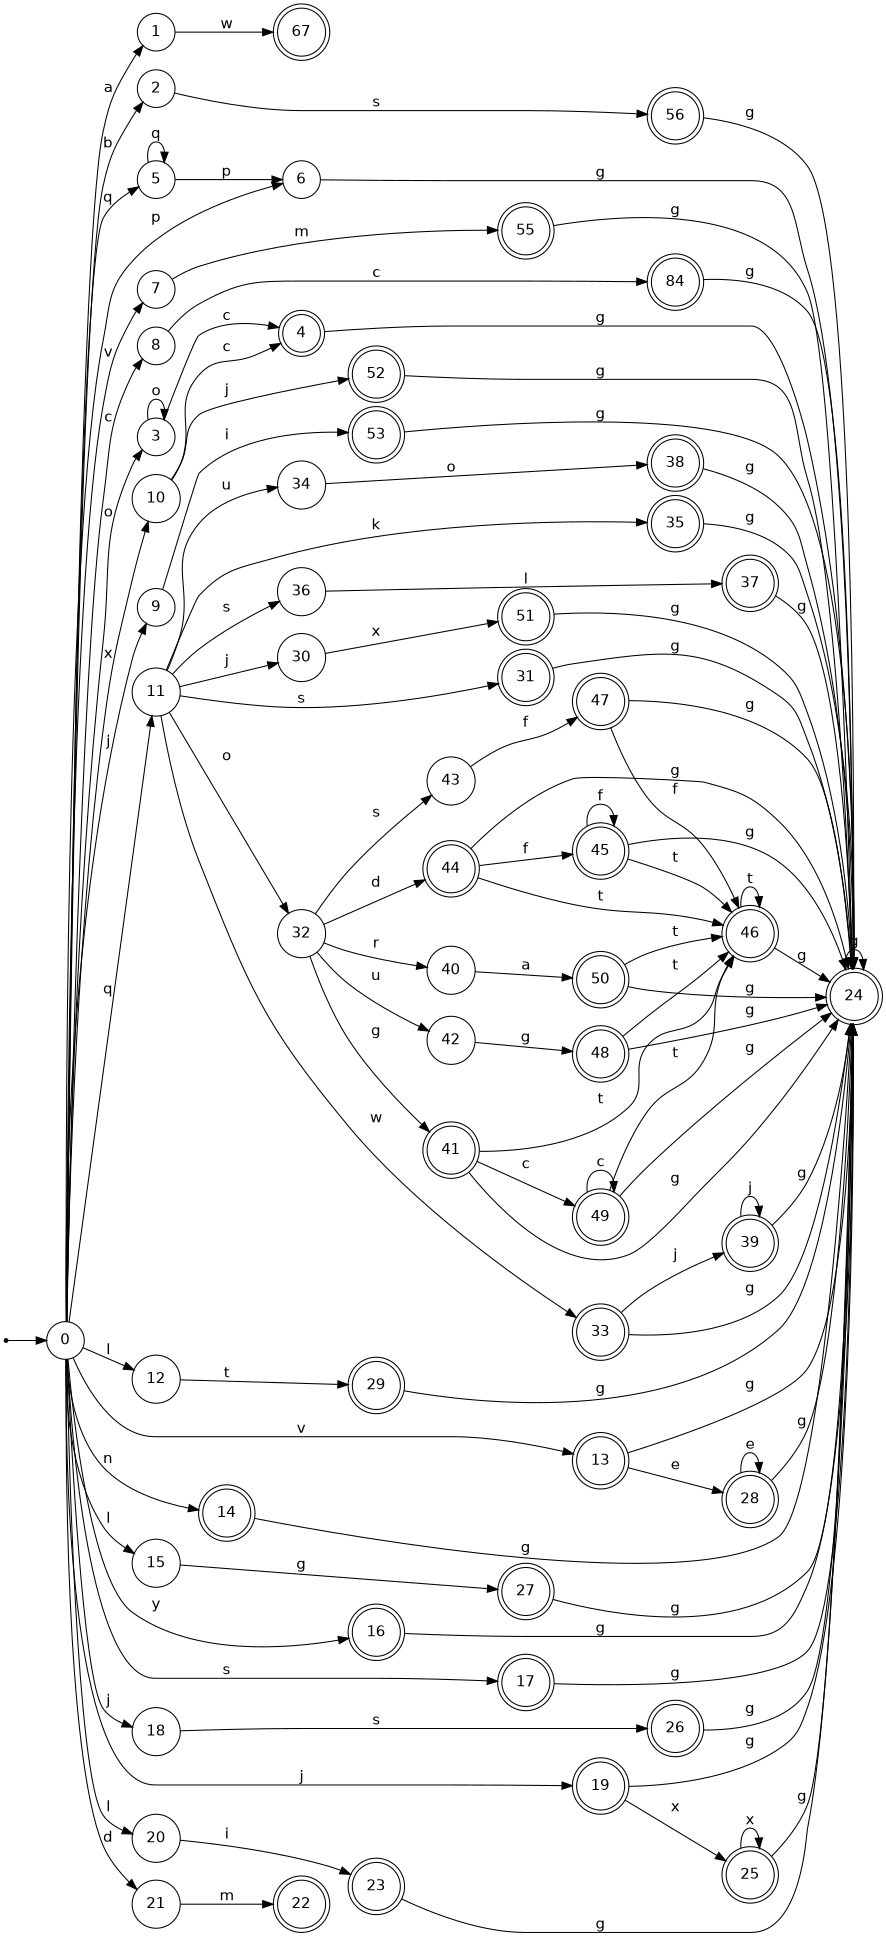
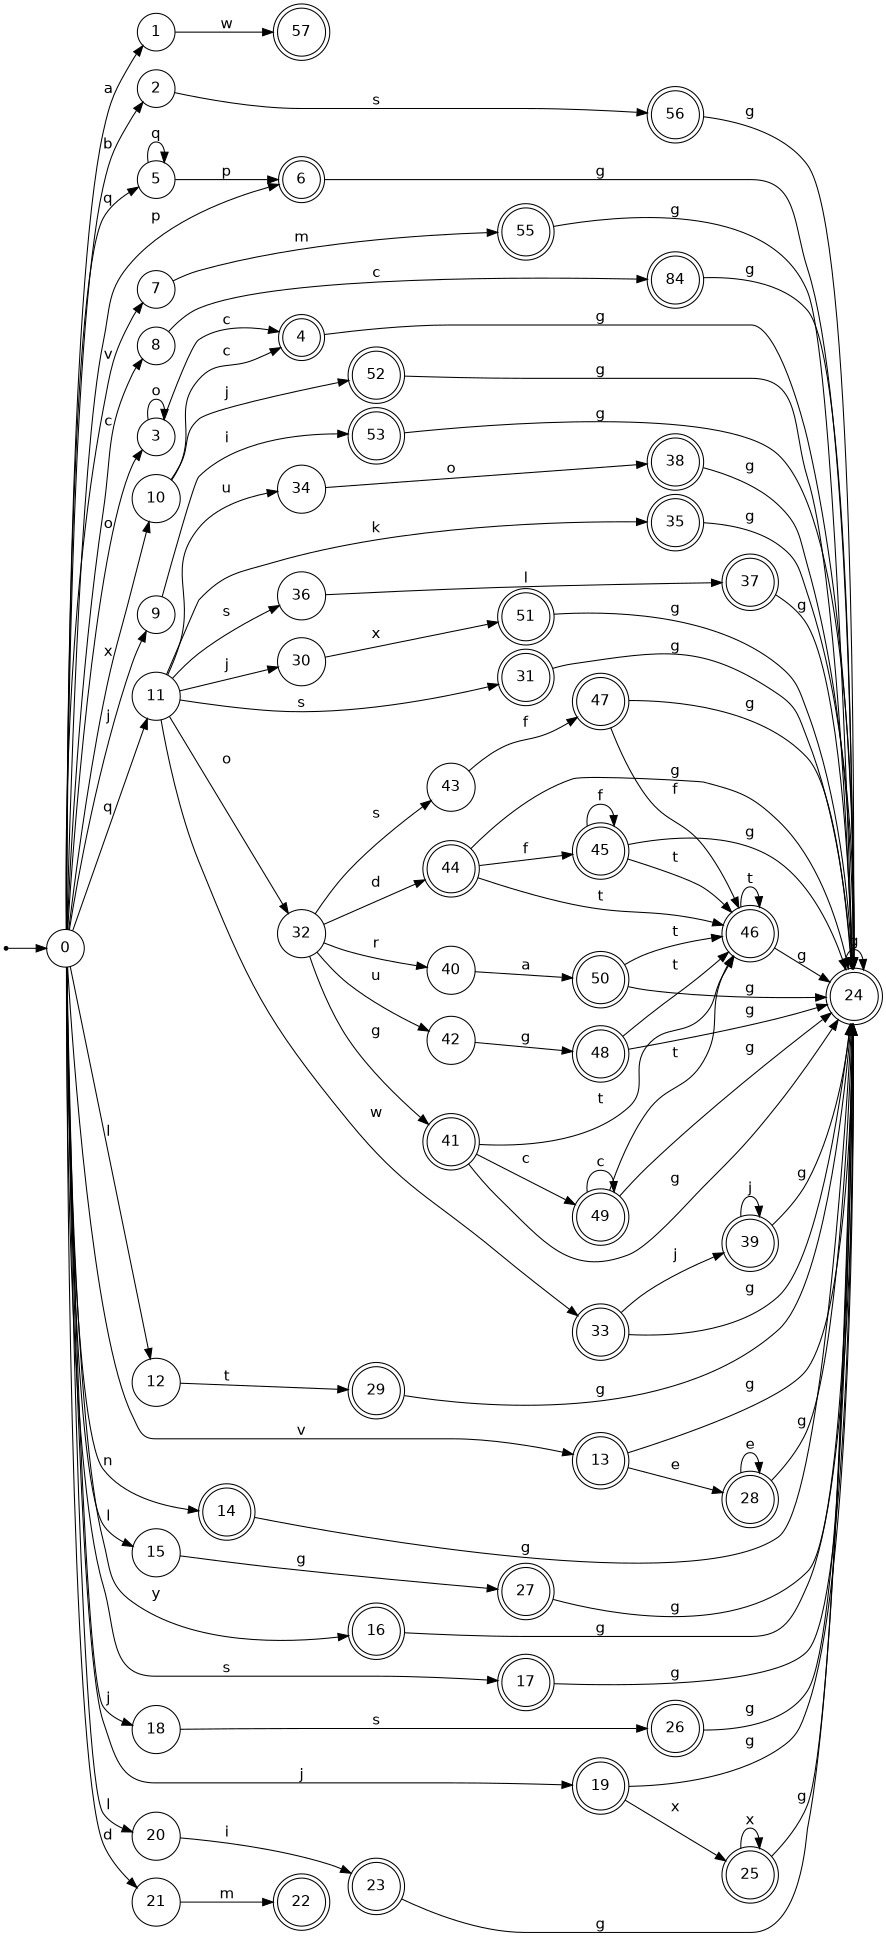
  digraph {
    fontname="DejaVu Sans"
    rankdir=LR
    node [fontname="DejaVu Sans" shape=doublecircle]
    edge [fontname="DejaVu Sans"]
    dummy0 [shape=point]
    0 [shape=circle]
    1 [shape=circle]
    2 [shape=circle]
    3 [shape=circle]
    5 [shape=circle]
-   6 [shape=circle]
+   6
    7 [shape=circle]
    8 [shape=circle]
    9 [shape=circle]
    10 [shape=circle]
    11 [shape=circle]
    12 [shape=circle]
    13
    14
    15 [shape=circle]
    16
    17
    18 [shape=circle]
    19
    20 [shape=circle]
    21 [shape=circle]
-   57 [label=67]
+   57
    56
    4
    24
    55
    n28 [label=84]
    53
    52
    30 [shape=circle]
    31
    32 [shape=circle]
    33
    34 [shape=circle]
    35
    36 [shape=circle]
    29
    28
    27
    26
    25
    23
    22
    51
    40 [shape=circle]
    41
    42 [shape=circle]
    43 [shape=circle]
    44
    39
    38
    37
    50
    46
    49
    48
    47
    45
    dummy0 -> 0
    0 -> 1 [label=a]
    0 -> 2 [label=b]
    0 -> 3 [label=o]
    0 -> 5 [label=q]
    0 -> 6 [label=p]
    0 -> 7 [label=v]
    0 -> 8 [label=c]
    0 -> 9 [label=j]
    0 -> 10 [label=x]
    0 -> 11 [label=q]
    0 -> 12 [label=l]
    0 -> 13 [label=v]
    0 -> 14 [label=n]
    0 -> 15 [label=l]
    0 -> 16 [label=y]
    0 -> 17 [label=s]
    0 -> 18 [label=j]
    0 -> 19 [label=j]
    0 -> 20 [label=l]
    0 -> 21 [label=d]
    1 -> 57 [label=w]
    2 -> 56 [label=s]
    3 -> 3 [label=o]
    3 -> 4 [label=c]
    5 -> 5 [label=q]
    5 -> 6 [label=p]
    6 -> 24 [label=g]
    7 -> 55 [label=m]
    8 -> n28 [label=c]
    9 -> 53 [label=i]
    10 -> 4 [label=c]
    10 -> 52 [label=j]
    11 -> 30 [label=j]
    11 -> 31 [label=s]
    11 -> 32 [label=o]
    11 -> 33 [label=w]
    11 -> 34 [label=u]
    11 -> 35 [label=k]
    11 -> 36 [label=s]
    12 -> 29 [label=t]
    13 -> 24 [label=g]
    13 -> 28 [label=e]
    14 -> 24 [label=g]
    15 -> 27 [label=g]
    16 -> 24 [label=g]
    17 -> 24 [label=g]
    18 -> 26 [label=s]
    19 -> 24 [label=g]
    19 -> 25 [label=x]
    20 -> 23 [label=i]
    21 -> 22 [label=m]
    56 -> 24 [label=g]
    4 -> 24 [label=g]
    24 -> 24 [label=g]
    55 -> 24 [label=g]
    n28 -> 24 [label=g]
    53 -> 24 [label=g]
    52 -> 24 [label=g]
    30 -> 51 [label=x]
    31 -> 24 [label=g]
    32 -> 40 [label=r]
    32 -> 41 [label=g]
    32 -> 42 [label=u]
    32 -> 43 [label=s]
    32 -> 44 [label=d]
    33 -> 24 [label=g]
    33 -> 39 [label=j]
    34 -> 38 [label=o]
    35 -> 24 [label=g]
    36 -> 37 [label=l]
    29 -> 24 [label=g]
    28 -> 24 [label=g]
    28 -> 28 [label=e]
    27 -> 24 [label=g]
    26 -> 24 [label=g]
    25 -> 24 [label=g]
    25 -> 25 [label=x]
    23 -> 24 [label=g]
    51 -> 24 [label=g]
    40 -> 50 [label=a]
    41 -> 24 [label=g]
    41 -> 46 [label=t]
    41 -> 49 [label=c]
    42 -> 48 [label=g]
    43 -> 47 [label=f]
    44 -> 24 [label=g]
    44 -> 46 [label=t]
    44 -> 45 [label=f]
    39 -> 24 [label=g]
    39 -> 39 [label=j]
    38 -> 24 [label=g]
    37 -> 24 [label=g]
    50 -> 24 [label=g]
    50 -> 46 [label=t]
    46 -> 24 [label=g]
    46 -> 46 [label=t]
    49 -> 24 [label=g]
    49 -> 46 [label=t]
    49 -> 49 [label=c]
    48 -> 24 [label=g]
    48 -> 46 [label=t]
    47 -> 24 [label=g]
    47 -> 46 [label=f]
    45 -> 24 [label=g]
    45 -> 46 [label=t]
    45 -> 45 [label=f]
  }
